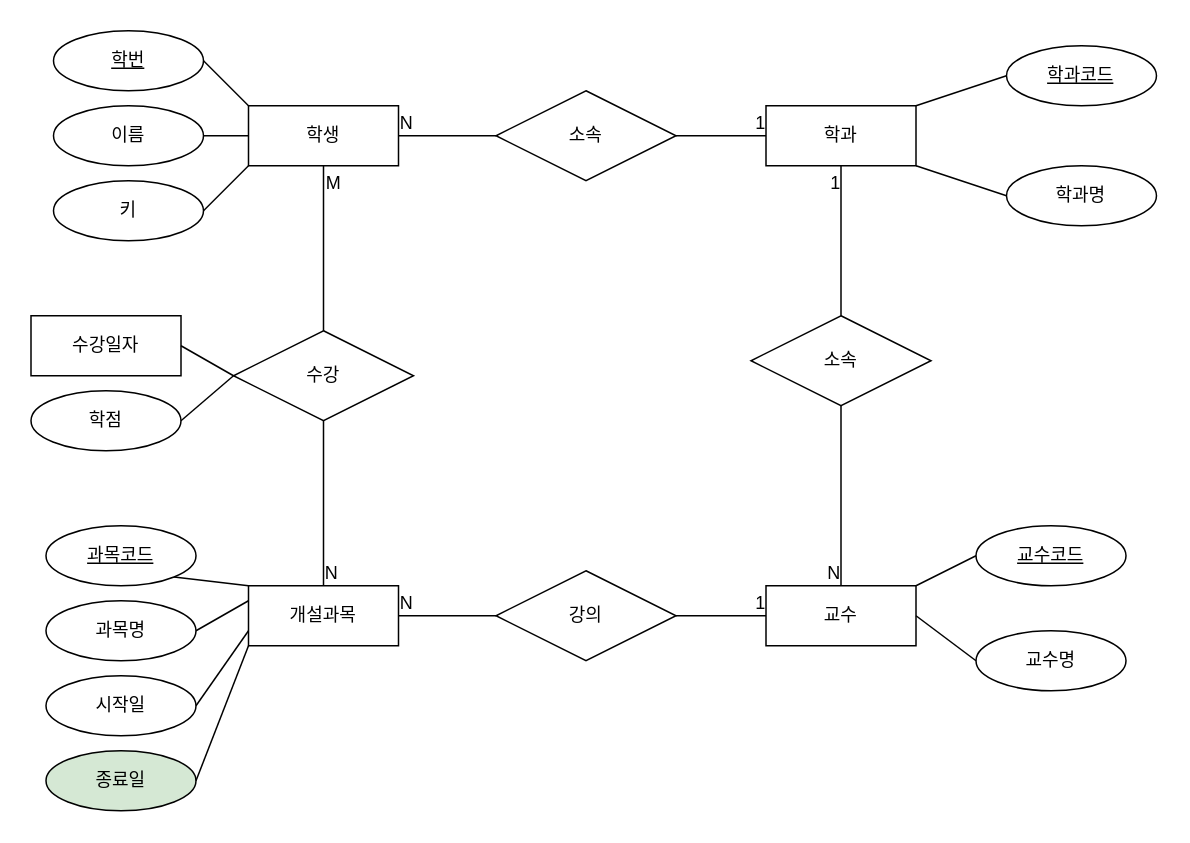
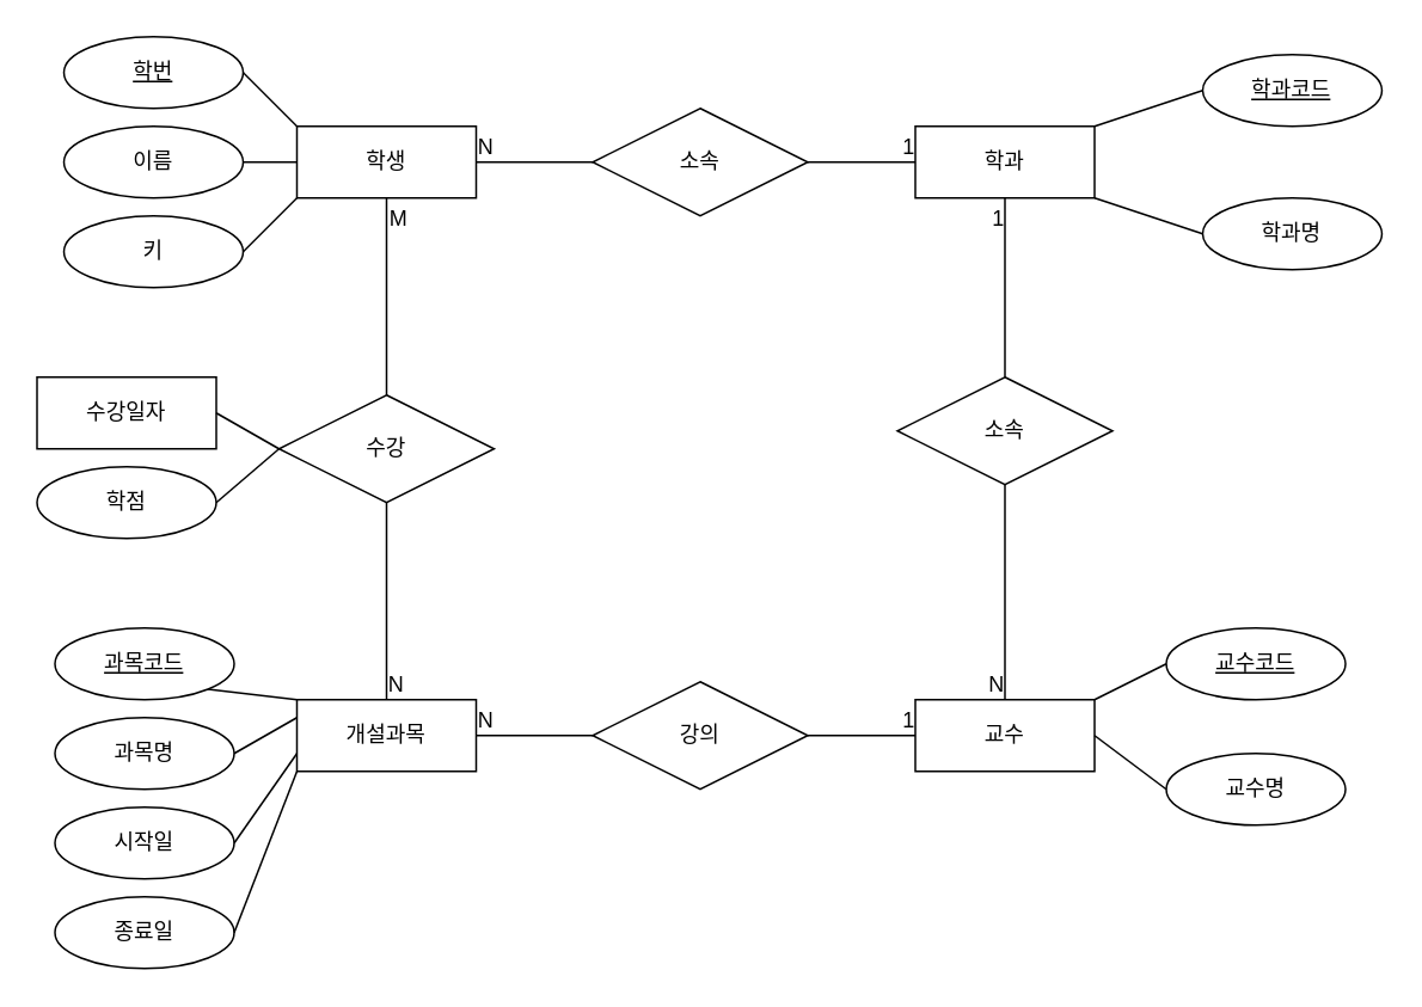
  <mxCell id="0" />
  <mxCell id="1" parent="0" />
  <mxCell id="2" value="학생" style="whiteSpace=wrap;html=1;align=center;" vertex="1" parent="1"><mxGeometry x="165" y="70" width="100" height="40" as="geometry" /></mxCell>
  <mxCell id="3" value="학번" style="ellipse;whiteSpace=wrap;html=1;align=center;fontStyle=4;" vertex="1" parent="1"><mxGeometry x="35" y="20" width="100" height="40" as="geometry" /></mxCell>
  <mxCell id="4" value="이름" style="ellipse;whiteSpace=wrap;html=1;align=center;" vertex="1" parent="1"><mxGeometry x="35" y="70" width="100" height="40" as="geometry" /></mxCell>
  <mxCell id="5" value="키" style="ellipse;whiteSpace=wrap;html=1;align=center;" vertex="1" parent="1"><mxGeometry x="35" y="120" width="100" height="40" as="geometry" /></mxCell>
  <mxCell id="6" value="학과" style="whiteSpace=wrap;html=1;align=center;" vertex="1" parent="1"><mxGeometry x="510" y="70" width="100" height="40" as="geometry" /></mxCell>
  <mxCell id="7" value="학과코드" style="ellipse;whiteSpace=wrap;html=1;align=center;fontStyle=4;" vertex="1" parent="1"><mxGeometry x="670.32" y="30" width="100" height="40" as="geometry" /></mxCell>
  <mxCell id="8" value="학과명" style="ellipse;whiteSpace=wrap;html=1;align=center;" vertex="1" parent="1"><mxGeometry x="670.32" y="110" width="100" height="40" as="geometry" /></mxCell>
  <mxCell id="9" value="교수" style="whiteSpace=wrap;html=1;align=center;" vertex="1" parent="1"><mxGeometry x="510" y="390" width="100" height="40" as="geometry" /></mxCell>
  <mxCell id="10" value="교수코드" style="ellipse;whiteSpace=wrap;html=1;align=center;fontStyle=4;" vertex="1" parent="1"><mxGeometry x="650" y="350" width="100" height="40" as="geometry" /></mxCell>
  <mxCell id="11" value="교수명" style="ellipse;whiteSpace=wrap;html=1;align=center;" vertex="1" parent="1"><mxGeometry x="650" y="420" width="100" height="40" as="geometry" /></mxCell>
  <mxCell id="12" value="개설과목" style="whiteSpace=wrap;html=1;align=center;" vertex="1" parent="1"><mxGeometry x="165" y="390" width="100" height="40" as="geometry" /></mxCell>
  <mxCell id="13" value="과목코드" style="ellipse;whiteSpace=wrap;html=1;align=center;fontStyle=4;" vertex="1" parent="1"><mxGeometry x="30" y="350" width="100" height="40" as="geometry" /></mxCell>
  <mxCell id="14" value="과목명" style="ellipse;whiteSpace=wrap;html=1;align=center;" vertex="1" parent="1"><mxGeometry x="30" y="400" width="100" height="40" as="geometry" /></mxCell>
  <mxCell id="15" value="시작일" style="ellipse;whiteSpace=wrap;html=1;align=center;" vertex="1" parent="1"><mxGeometry x="30" y="450" width="100" height="40" as="geometry" /></mxCell>
- <mxCell id="16" value="종료일" style="ellipse;whiteSpace=wrap;html=1;align=center;fillColor=#d5e8d4;" vertex="1" parent="1"><mxGeometry x="30" y="500" width="100" height="40" as="geometry" /></mxCell>
+ <mxCell id="16" value="종료일" style="ellipse;whiteSpace=wrap;html=1;align=center;" vertex="1" parent="1"><mxGeometry x="30" y="500" width="100" height="40" as="geometry" /></mxCell>
  <mxCell id="17" value="수강일자" style="whiteSpace=wrap;html=1;align=center;rounded=0;" vertex="1" parent="1"><mxGeometry x="20" y="210" width="100" height="40" as="geometry" /></mxCell>
  <mxCell id="18" value="" style="endArrow=none;html=1;rounded=0;exitX=0.5;exitY=1;exitDx=0;exitDy=0;entryX=0.5;entryY=0;entryDx=0;entryDy=0;" edge="1" parent="1" source="2" target="12"><mxGeometry relative="1" as="geometry"><mxPoint x="345" y="270" as="sourcePoint" /><mxPoint x="505" y="270" as="targetPoint" /></mxGeometry></mxCell>
  <mxCell id="19" value="M" style="resizable=0;html=1;align=left;verticalAlign=bottom;" connectable="0" vertex="1" parent="18"><mxGeometry x="-1" relative="1" as="geometry"><mxPoint y="20" as="offset" /></mxGeometry></mxCell>
  <mxCell id="20" value="N" style="resizable=0;html=1;align=right;verticalAlign=bottom;" connectable="0" vertex="1" parent="18"><mxGeometry x="1" relative="1" as="geometry"><mxPoint x="10" as="offset" /></mxGeometry></mxCell>
  <mxCell id="21" value="수강" style="shape=rhombus;perimeter=rhombusPerimeter;whiteSpace=wrap;html=1;align=center;" vertex="1" parent="1"><mxGeometry x="155" y="220" width="120" height="60" as="geometry" /></mxCell>
  <mxCell id="22" value="" style="endArrow=none;html=1;rounded=0;exitX=1;exitY=1;exitDx=0;exitDy=0;entryX=0;entryY=0.5;entryDx=0;entryDy=0;" edge="1" parent="1" source="6" target="8"><mxGeometry relative="1" as="geometry"><mxPoint x="640.32" y="310" as="sourcePoint" /><mxPoint x="800.32" y="310" as="targetPoint" /></mxGeometry></mxCell>
  <mxCell id="23" value="" style="endArrow=none;html=1;rounded=0;exitX=1;exitY=0;exitDx=0;exitDy=0;entryX=0;entryY=0.5;entryDx=0;entryDy=0;" edge="1" parent="1" source="6" target="7"><mxGeometry relative="1" as="geometry"><mxPoint x="640.32" y="310" as="sourcePoint" /><mxPoint x="800.32" y="310" as="targetPoint" /></mxGeometry></mxCell>
  <mxCell id="24" value="" style="endArrow=none;html=1;rounded=0;exitX=1;exitY=0;exitDx=0;exitDy=0;entryX=0;entryY=0.5;entryDx=0;entryDy=0;" edge="1" parent="1" source="9" target="10"><mxGeometry relative="1" as="geometry"><mxPoint x="600" y="270" as="sourcePoint" /><mxPoint x="760" y="270" as="targetPoint" /></mxGeometry></mxCell>
  <mxCell id="25" value="" style="endArrow=none;html=1;rounded=0;exitX=1;exitY=0.5;exitDx=0;exitDy=0;entryX=0;entryY=0.5;entryDx=0;entryDy=0;" edge="1" parent="1" source="9" target="11"><mxGeometry relative="1" as="geometry"><mxPoint x="600" y="270" as="sourcePoint" /><mxPoint x="760" y="270" as="targetPoint" /></mxGeometry></mxCell>
  <mxCell id="26" value="" style="endArrow=none;html=1;rounded=0;exitX=1;exitY=1;exitDx=0;exitDy=0;entryX=0;entryY=0;entryDx=0;entryDy=0;" edge="1" parent="1" source="13" target="12"><mxGeometry relative="1" as="geometry"><mxPoint x="185" y="270" as="sourcePoint" /><mxPoint x="345" y="270" as="targetPoint" /></mxGeometry></mxCell>
  <mxCell id="27" value="" style="endArrow=none;html=1;rounded=0;exitX=1;exitY=0.5;exitDx=0;exitDy=0;entryX=0;entryY=0.25;entryDx=0;entryDy=0;" edge="1" parent="1" source="14" target="12"><mxGeometry relative="1" as="geometry"><mxPoint x="185" y="270" as="sourcePoint" /><mxPoint x="345" y="270" as="targetPoint" /></mxGeometry></mxCell>
  <mxCell id="28" value="" style="endArrow=none;html=1;rounded=0;exitX=1;exitY=0.5;exitDx=0;exitDy=0;entryX=0;entryY=0.75;entryDx=0;entryDy=0;" edge="1" parent="1" source="15" target="12"><mxGeometry relative="1" as="geometry"><mxPoint x="185" y="270" as="sourcePoint" /><mxPoint x="345" y="270" as="targetPoint" /></mxGeometry></mxCell>
  <mxCell id="29" value="" style="endArrow=none;html=1;rounded=0;exitX=1;exitY=0.5;exitDx=0;exitDy=0;entryX=0;entryY=1;entryDx=0;entryDy=0;" edge="1" parent="1" source="16" target="12"><mxGeometry relative="1" as="geometry"><mxPoint x="185" y="270" as="sourcePoint" /><mxPoint x="345" y="270" as="targetPoint" /></mxGeometry></mxCell>
  <mxCell id="30" value="" style="endArrow=none;html=1;rounded=0;exitX=1;exitY=0.5;exitDx=0;exitDy=0;entryX=0;entryY=0.5;entryDx=0;entryDy=0;" edge="1" parent="1" source="4" target="2"><mxGeometry relative="1" as="geometry"><mxPoint x="185" y="270" as="sourcePoint" /><mxPoint x="345" y="270" as="targetPoint" /></mxGeometry></mxCell>
  <mxCell id="31" value="" style="endArrow=none;html=1;rounded=0;exitX=1;exitY=0.5;exitDx=0;exitDy=0;entryX=0;entryY=0;entryDx=0;entryDy=0;" edge="1" parent="1" source="3" target="2"><mxGeometry relative="1" as="geometry"><mxPoint x="185" y="270" as="sourcePoint" /><mxPoint x="345" y="270" as="targetPoint" /></mxGeometry></mxCell>
  <mxCell id="32" value="" style="endArrow=none;html=1;rounded=0;exitX=1;exitY=0.5;exitDx=0;exitDy=0;entryX=0;entryY=1;entryDx=0;entryDy=0;" edge="1" parent="1" source="5" target="2"><mxGeometry relative="1" as="geometry"><mxPoint x="185" y="270" as="sourcePoint" /><mxPoint x="345" y="270" as="targetPoint" /></mxGeometry></mxCell>
  <mxCell id="33" value="" style="endArrow=none;html=1;rounded=0;exitX=0;exitY=0.5;exitDx=0;exitDy=0;entryX=1;entryY=0.5;entryDx=0;entryDy=0;" edge="1" parent="1" source="21" target="17"><mxGeometry relative="1" as="geometry"><mxPoint x="205" y="270" as="sourcePoint" /><mxPoint x="365" y="270" as="targetPoint" /></mxGeometry></mxCell>
  <mxCell id="34" value="소속" style="shape=rhombus;perimeter=rhombusPerimeter;whiteSpace=wrap;html=1;align=center;" vertex="1" parent="1"><mxGeometry x="500" y="210" width="120" height="60" as="geometry" /></mxCell>
  <mxCell id="35" value="강의" style="shape=rhombus;perimeter=rhombusPerimeter;whiteSpace=wrap;html=1;align=center;" vertex="1" parent="1"><mxGeometry x="330" y="380" width="120" height="60" as="geometry" /></mxCell>
  <mxCell id="36" value="" style="endArrow=none;html=1;rounded=0;exitX=1;exitY=0.5;exitDx=0;exitDy=0;entryX=0;entryY=0.5;entryDx=0;entryDy=0;" edge="1" parent="1" source="35" target="9"><mxGeometry relative="1" as="geometry"><mxPoint x="490" y="310" as="sourcePoint" /><mxPoint x="650" y="310" as="targetPoint" /></mxGeometry></mxCell>
  <mxCell id="37" value="1" style="resizable=0;html=1;align=right;verticalAlign=bottom;" connectable="0" vertex="1" parent="36"><mxGeometry x="1" relative="1" as="geometry" /></mxCell>
  <mxCell id="38" value="" style="endArrow=none;html=1;rounded=0;entryX=1;entryY=0.5;entryDx=0;entryDy=0;exitX=0;exitY=0.5;exitDx=0;exitDy=0;" edge="1" parent="1" source="35" target="12"><mxGeometry relative="1" as="geometry"><mxPoint x="490" y="310" as="sourcePoint" /><mxPoint x="650" y="310" as="targetPoint" /></mxGeometry></mxCell>
  <mxCell id="39" value="N" style="resizable=0;html=1;align=right;verticalAlign=bottom;" connectable="0" vertex="1" parent="38"><mxGeometry x="1" relative="1" as="geometry"><mxPoint x="10" as="offset" /></mxGeometry></mxCell>
  <mxCell id="40" value="학점" style="ellipse;whiteSpace=wrap;html=1;align=center;" vertex="1" parent="1"><mxGeometry x="20" y="260" width="100" height="40" as="geometry" /></mxCell>
  <mxCell id="41" value="" style="endArrow=none;html=1;rounded=0;exitX=1;exitY=0.5;exitDx=0;exitDy=0;entryX=0;entryY=0.5;entryDx=0;entryDy=0;" edge="1" parent="1" source="40" target="21"><mxGeometry relative="1" as="geometry"><mxPoint x="210" y="310" as="sourcePoint" /><mxPoint x="370" y="310" as="targetPoint" /></mxGeometry></mxCell>
  <mxCell id="42" value="소속" style="shape=rhombus;perimeter=rhombusPerimeter;whiteSpace=wrap;html=1;align=center;" vertex="1" parent="1"><mxGeometry x="330" y="60" width="120" height="60" as="geometry" /></mxCell>
  <mxCell id="43" value="" style="endArrow=none;html=1;rounded=0;entryX=1;entryY=0.5;entryDx=0;entryDy=0;" edge="1" parent="1" source="42" target="2"><mxGeometry relative="1" as="geometry"><mxPoint x="310" y="260" as="sourcePoint" /><mxPoint x="470" y="260" as="targetPoint" /></mxGeometry></mxCell>
  <mxCell id="44" value="N" style="resizable=0;html=1;align=right;verticalAlign=bottom;" connectable="0" vertex="1" parent="43"><mxGeometry x="1" relative="1" as="geometry"><mxPoint x="10" as="offset" /></mxGeometry></mxCell>
  <mxCell id="45" value="" style="endArrow=none;html=1;rounded=0;entryX=0;entryY=0.5;entryDx=0;entryDy=0;exitX=1;exitY=0.5;exitDx=0;exitDy=0;" edge="1" parent="1" source="42" target="6"><mxGeometry relative="1" as="geometry"><mxPoint x="310" y="260" as="sourcePoint" /><mxPoint x="470" y="260" as="targetPoint" /></mxGeometry></mxCell>
  <mxCell id="46" value="1" style="resizable=0;html=1;align=right;verticalAlign=bottom;" connectable="0" vertex="1" parent="45"><mxGeometry x="1" relative="1" as="geometry" /></mxCell>
  <mxCell id="47" value="" style="endArrow=none;html=1;rounded=0;entryX=0.5;entryY=1;entryDx=0;entryDy=0;exitX=0.5;exitY=0;exitDx=0;exitDy=0;" edge="1" parent="1" source="34" target="6"><mxGeometry relative="1" as="geometry"><mxPoint x="310" y="260" as="sourcePoint" /><mxPoint x="470" y="260" as="targetPoint" /></mxGeometry></mxCell>
  <mxCell id="48" value="1" style="resizable=0;html=1;align=right;verticalAlign=bottom;" connectable="0" vertex="1" parent="47"><mxGeometry x="1" relative="1" as="geometry"><mxPoint y="20" as="offset" /></mxGeometry></mxCell>
  <mxCell id="49" value="" style="endArrow=none;html=1;rounded=0;entryX=0.5;entryY=0;entryDx=0;entryDy=0;exitX=0.5;exitY=1;exitDx=0;exitDy=0;" edge="1" parent="1" source="34" target="9"><mxGeometry relative="1" as="geometry"><mxPoint x="310" y="190" as="sourcePoint" /><mxPoint x="470" y="190" as="targetPoint" /></mxGeometry></mxCell>
  <mxCell id="50" value="N" style="resizable=0;html=1;align=right;verticalAlign=bottom;" connectable="0" vertex="1" parent="49"><mxGeometry x="1" relative="1" as="geometry" /></mxCell>
